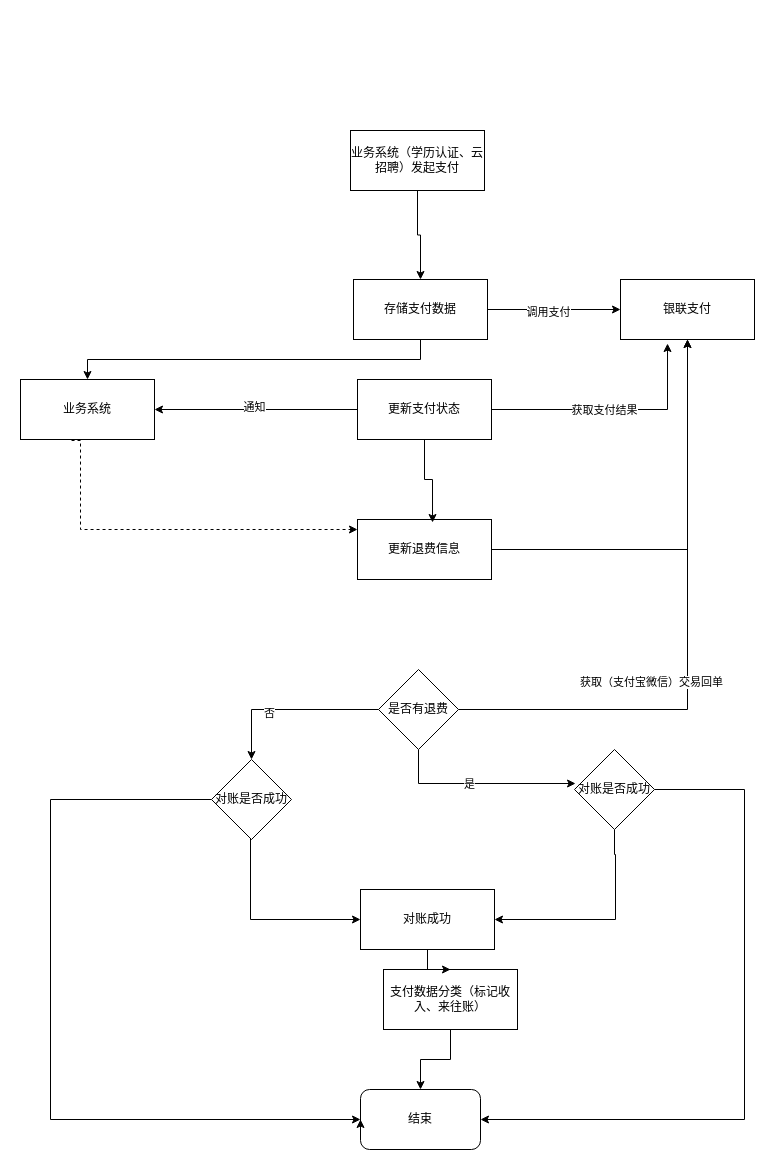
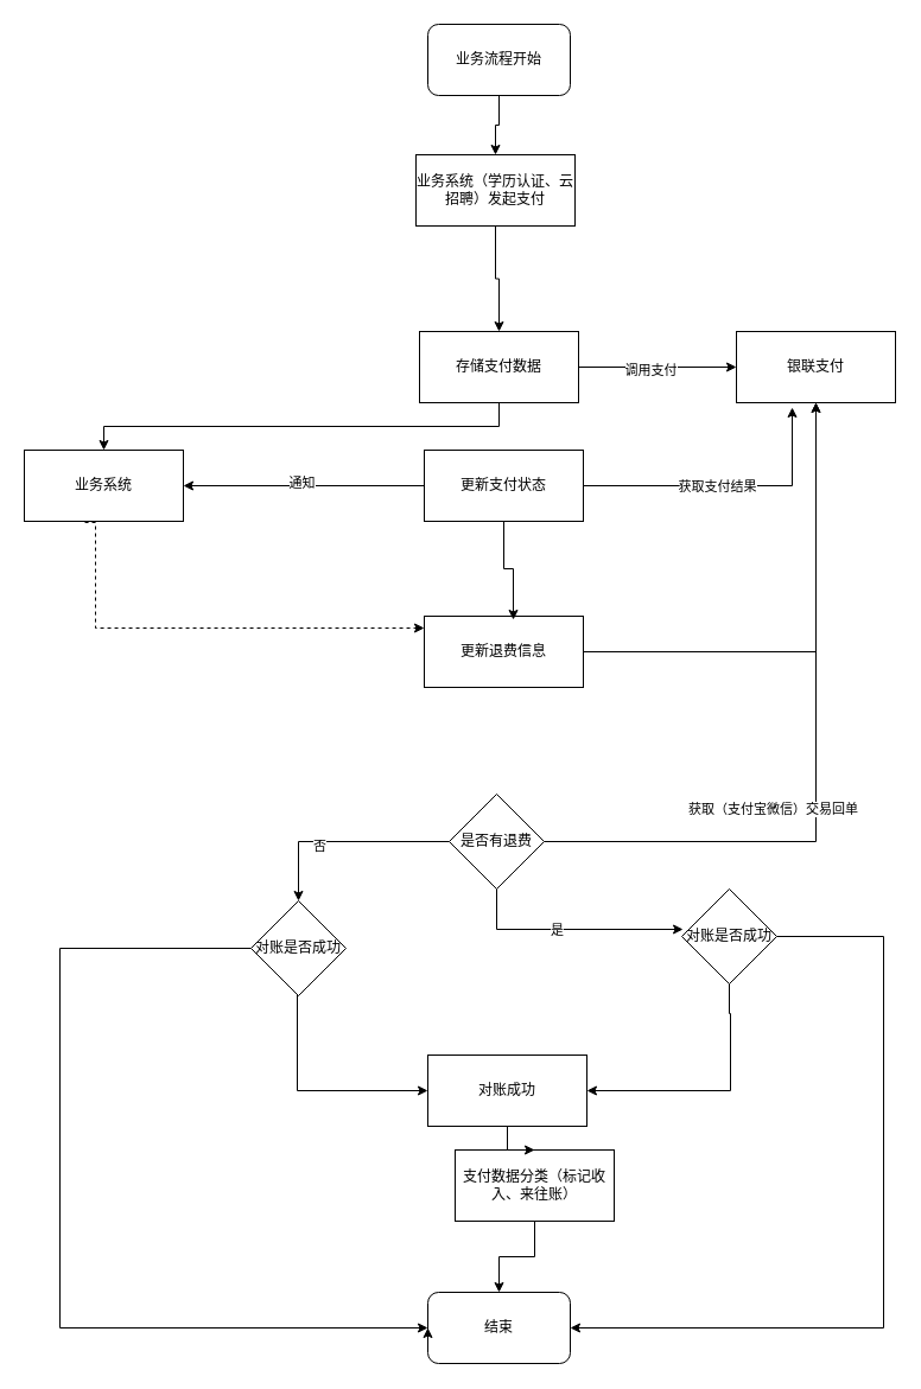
  <mxCell id="0" />
  <mxCell id="1" parent="0" />
+ <mxCell id="2" style="edgeStyle=orthogonalEdgeStyle;rounded=0;orthogonalLoop=1;jettySize=auto;html=1;entryX=0.5;entryY=0;entryDx=0;entryDy=0;" edge="1" parent="1" source="3" target="5"><mxGeometry relative="1" as="geometry" /></mxCell>
+ <mxCell id="3" value="业务流程开始" style="rounded=1;whiteSpace=wrap;html=1;" vertex="1" parent="1"><mxGeometry x="360" y="20" width="120" height="60" as="geometry" /></mxCell>
  <mxCell id="4" style="edgeStyle=orthogonalEdgeStyle;rounded=0;orthogonalLoop=1;jettySize=auto;html=1;entryX=0.5;entryY=0;entryDx=0;entryDy=0;" edge="1" parent="1" source="5" target="9"><mxGeometry relative="1" as="geometry" /></mxCell>
  <mxCell id="5" value="业务系统（学历认证、云招聘）发起支付" style="rounded=0;whiteSpace=wrap;html=1;" vertex="1" parent="1"><mxGeometry x="350" y="130" width="134" height="60" as="geometry" /></mxCell>
  <mxCell id="6" style="edgeStyle=orthogonalEdgeStyle;rounded=0;orthogonalLoop=1;jettySize=auto;html=1;" edge="1" parent="1" source="9" target="10"><mxGeometry relative="1" as="geometry" /></mxCell>
  <mxCell id="7" value="调用支付" style="edgeLabel;html=1;align=center;verticalAlign=middle;resizable=0;points=[];" vertex="1" connectable="0" parent="6"><mxGeometry x="-0.101" y="-2" relative="1" as="geometry"><mxPoint as="offset" /></mxGeometry></mxCell>
  <mxCell id="8" style="edgeStyle=orthogonalEdgeStyle;rounded=0;orthogonalLoop=1;jettySize=auto;html=1;exitX=0.5;exitY=1;exitDx=0;exitDy=0;" edge="1" parent="1" source="9" target="17"><mxGeometry relative="1" as="geometry" /></mxCell>
  <mxCell id="9" value="存储支付数据" style="rounded=0;whiteSpace=wrap;html=1;" vertex="1" parent="1"><mxGeometry x="353" y="279" width="134" height="60" as="geometry" /></mxCell>
  <mxCell id="10" value="银联支付" style="rounded=0;whiteSpace=wrap;html=1;" vertex="1" parent="1"><mxGeometry x="620" y="279" width="134" height="60" as="geometry" /></mxCell>
  <mxCell id="11" style="edgeStyle=orthogonalEdgeStyle;rounded=0;orthogonalLoop=1;jettySize=auto;html=1;entryX=1;entryY=0.5;entryDx=0;entryDy=0;" edge="1" parent="1" source="13" target="17"><mxGeometry relative="1" as="geometry" /></mxCell>
  <mxCell id="12" value="通知" style="edgeLabel;html=1;align=center;verticalAlign=middle;resizable=0;points=[];" vertex="1" connectable="0" parent="11"><mxGeometry x="0.023" y="-3" relative="1" as="geometry"><mxPoint as="offset" /></mxGeometry></mxCell>
  <mxCell id="13" value="更新支付状态" style="rounded=0;whiteSpace=wrap;html=1;" vertex="1" parent="1"><mxGeometry x="357" y="379" width="134" height="60" as="geometry" /></mxCell>
  <mxCell id="14" style="edgeStyle=orthogonalEdgeStyle;rounded=0;orthogonalLoop=1;jettySize=auto;html=1;entryX=0.351;entryY=1.067;entryDx=0;entryDy=0;entryPerimeter=0;" edge="1" parent="1" source="13" target="10"><mxGeometry relative="1" as="geometry" /></mxCell>
  <mxCell id="15" value="获取支付结果" style="edgeLabel;html=1;align=center;verticalAlign=middle;resizable=0;points=[];" vertex="1" connectable="0" parent="14"><mxGeometry x="-0.074" relative="1" as="geometry"><mxPoint as="offset" /></mxGeometry></mxCell>
  <mxCell id="16" style="edgeStyle=orthogonalEdgeStyle;rounded=0;orthogonalLoop=1;jettySize=auto;html=1;exitX=0.381;exitY=1.017;exitDx=0;exitDy=0;exitPerimeter=0;dashed=1;" edge="1" parent="1" source="17" target="38"><mxGeometry relative="1" as="geometry"><Array as="points"><mxPoint x="80" y="440" /><mxPoint x="80" y="529" /></Array></mxGeometry></mxCell>
  <mxCell id="17" value="业务系统" style="rounded=0;whiteSpace=wrap;html=1;" vertex="1" parent="1"><mxGeometry x="20" y="379" width="134" height="60" as="geometry" /></mxCell>
  <mxCell id="18" style="edgeStyle=orthogonalEdgeStyle;rounded=0;orthogonalLoop=1;jettySize=auto;html=1;entryX=0.5;entryY=0;entryDx=0;entryDy=0;" edge="1" parent="1" source="19" target="20"><mxGeometry relative="1" as="geometry" /></mxCell>
  <mxCell id="19" value="支付数据分类（标记收入、来往账）" style="rounded=0;whiteSpace=wrap;html=1;" vertex="1" parent="1"><mxGeometry x="383" y="969" width="134" height="60" as="geometry" /></mxCell>
  <mxCell id="20" value="结束" style="rounded=1;whiteSpace=wrap;html=1;" vertex="1" parent="1"><mxGeometry x="360" y="1089" width="120" height="60" as="geometry" /></mxCell>
  <mxCell id="21" style="edgeStyle=orthogonalEdgeStyle;rounded=0;orthogonalLoop=1;jettySize=auto;html=1;entryX=0.5;entryY=1;entryDx=0;entryDy=0;exitX=1;exitY=0.5;exitDx=0;exitDy=0;" edge="1" parent="1" source="23" target="10"><mxGeometry relative="1" as="geometry"><mxPoint x="470" y="549" as="sourcePoint" /></mxGeometry></mxCell>
  <mxCell id="22" value="获取（支付宝微信）交易回单" style="edgeLabel;html=1;align=center;verticalAlign=middle;resizable=0;points=[];" vertex="1" connectable="0" parent="21"><mxGeometry x="-0.085" y="-1" relative="1" as="geometry"><mxPoint x="-38" y="17" as="offset" /></mxGeometry></mxCell>
  <mxCell id="23" value="是否有退费" style="rhombus;whiteSpace=wrap;html=1;" vertex="1" parent="1"><mxGeometry x="378" y="669" width="80" height="80" as="geometry" /></mxCell>
  <mxCell id="24" style="edgeStyle=orthogonalEdgeStyle;rounded=0;orthogonalLoop=1;jettySize=auto;html=1;exitX=0.5;exitY=1;exitDx=0;exitDy=0;entryX=0.013;entryY=0.425;entryDx=0;entryDy=0;entryPerimeter=0;" edge="1" parent="1" source="23" target="34"><mxGeometry relative="1" as="geometry" /></mxCell>
  <mxCell id="25" value="是" style="edgeLabel;html=1;align=center;verticalAlign=middle;resizable=0;points=[];" vertex="1" connectable="0" parent="24"><mxGeometry x="-0.123" y="1" relative="1" as="geometry"><mxPoint y="1" as="offset" /></mxGeometry></mxCell>
  <mxCell id="26" style="edgeStyle=orthogonalEdgeStyle;rounded=0;orthogonalLoop=1;jettySize=auto;html=1;" edge="1" parent="1" source="27" target="19"><mxGeometry relative="1" as="geometry" /></mxCell>
  <mxCell id="27" value="对账成功" style="rounded=0;whiteSpace=wrap;html=1;" vertex="1" parent="1"><mxGeometry x="360" y="889" width="134" height="60" as="geometry" /></mxCell>
  <mxCell id="28" style="edgeStyle=orthogonalEdgeStyle;rounded=0;orthogonalLoop=1;jettySize=auto;html=1;exitX=0;exitY=0.5;exitDx=0;exitDy=0;entryX=0.5;entryY=0;entryDx=0;entryDy=0;" edge="1" parent="1" source="23" target="32"><mxGeometry relative="1" as="geometry" /></mxCell>
  <mxCell id="29" value="否" style="edgeLabel;html=1;align=center;verticalAlign=middle;resizable=0;points=[];" vertex="1" connectable="0" parent="28"><mxGeometry x="0.24" y="3" relative="1" as="geometry"><mxPoint as="offset" /></mxGeometry></mxCell>
  <mxCell id="30" style="edgeStyle=orthogonalEdgeStyle;rounded=0;orthogonalLoop=1;jettySize=auto;html=1;" edge="1" parent="1" source="32" target="20"><mxGeometry relative="1" as="geometry"><Array as="points"><mxPoint x="50" y="799" /><mxPoint x="50" y="1119" /></Array></mxGeometry></mxCell>
  <mxCell id="31" style="edgeStyle=orthogonalEdgeStyle;rounded=0;orthogonalLoop=1;jettySize=auto;html=1;entryX=0;entryY=0.5;entryDx=0;entryDy=0;" edge="1" parent="1" source="32" target="27"><mxGeometry relative="1" as="geometry"><Array as="points"><mxPoint x="250" y="919" /></Array></mxGeometry></mxCell>
  <mxCell id="32" value="对账是否成功" style="rhombus;whiteSpace=wrap;html=1;" vertex="1" parent="1"><mxGeometry x="211" y="759" width="80" height="80" as="geometry" /></mxCell>
  <mxCell id="33" style="edgeStyle=orthogonalEdgeStyle;rounded=0;orthogonalLoop=1;jettySize=auto;html=1;entryX=1;entryY=0.5;entryDx=0;entryDy=0;" edge="1" parent="1" source="34" target="20"><mxGeometry relative="1" as="geometry"><Array as="points"><mxPoint x="744" y="789" /><mxPoint x="744" y="1119" /></Array></mxGeometry></mxCell>
  <mxCell id="34" value="对账是否成功" style="rhombus;whiteSpace=wrap;html=1;" vertex="1" parent="1"><mxGeometry x="574" y="749" width="80" height="80" as="geometry" /></mxCell>
  <mxCell id="35" style="edgeStyle=orthogonalEdgeStyle;rounded=0;orthogonalLoop=1;jettySize=auto;html=1;exitX=0.5;exitY=1;exitDx=0;exitDy=0;entryX=1;entryY=0.5;entryDx=0;entryDy=0;" edge="1" parent="1" source="34" target="27"><mxGeometry relative="1" as="geometry"><mxPoint x="614.032" y="879.02" as="targetPoint" /><Array as="points"><mxPoint x="614" y="854" /><mxPoint x="615" y="854" /><mxPoint x="615" y="919" /></Array></mxGeometry></mxCell>
  <mxCell id="36" style="edgeStyle=orthogonalEdgeStyle;rounded=0;orthogonalLoop=1;jettySize=auto;html=1;exitX=0;exitY=0.75;exitDx=0;exitDy=0;entryX=0;entryY=0.5;entryDx=0;entryDy=0;" edge="1" parent="1" source="20" target="20"><mxGeometry relative="1" as="geometry" /></mxCell>
  <mxCell id="37" style="edgeStyle=orthogonalEdgeStyle;rounded=0;orthogonalLoop=1;jettySize=auto;html=1;entryX=0.5;entryY=1;entryDx=0;entryDy=0;" edge="1" parent="1" source="38" target="10"><mxGeometry relative="1" as="geometry" /></mxCell>
  <mxCell id="38" value="更新退费信息" style="rounded=0;whiteSpace=wrap;html=1;" vertex="1" parent="1"><mxGeometry x="357" y="519" width="134" height="60" as="geometry" /></mxCell>
  <mxCell id="39" style="edgeStyle=orthogonalEdgeStyle;rounded=0;orthogonalLoop=1;jettySize=auto;html=1;entryX=0.56;entryY=0.05;entryDx=0;entryDy=0;entryPerimeter=0;" edge="1" parent="1" source="13" target="38"><mxGeometry relative="1" as="geometry" /></mxCell>
